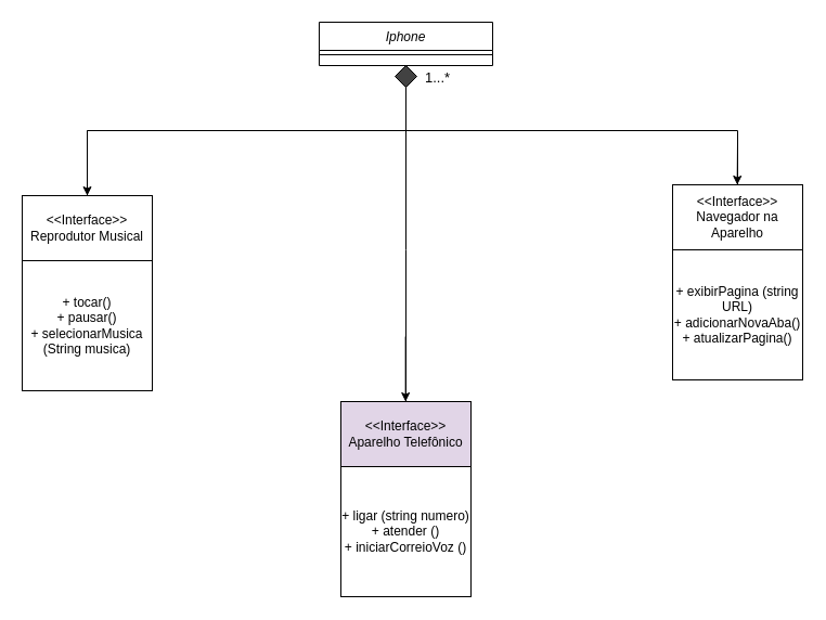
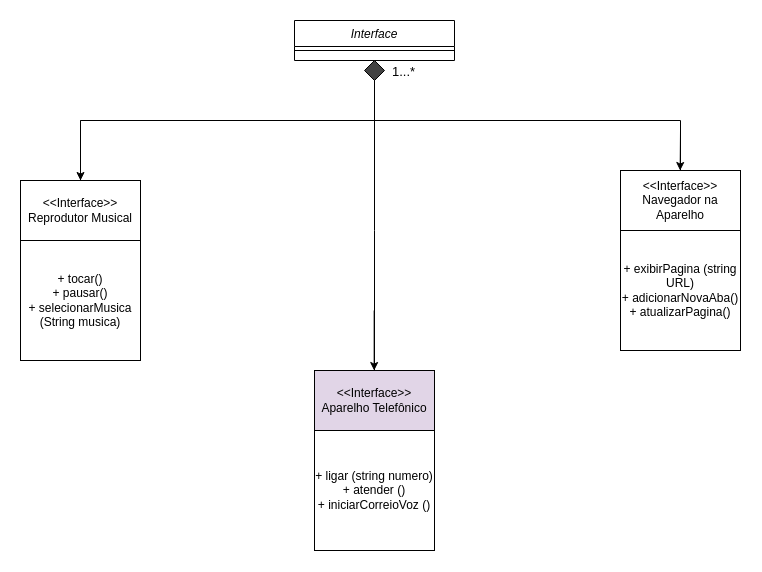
  <mxCell id="0" />
  <mxCell id="1" parent="0" />
- <mxCell id="2" value="Iphone" style="swimlane;fontStyle=2;align=center;verticalAlign=top;childLayout=stackLayout;horizontal=1;startSize=26;horizontalStack=0;resizeParent=1;resizeLast=0;collapsible=1;marginBottom=0;rounded=0;shadow=0;strokeWidth=1;" parent="1" vertex="1"><mxGeometry x="294" y="20" width="160" height="40" as="geometry"><mxRectangle x="230" y="140" width="160" height="26" as="alternateBounds" /></mxGeometry></mxCell>
+ <mxCell id="2" value="Interface" style="swimlane;fontStyle=2;align=center;verticalAlign=top;childLayout=stackLayout;horizontal=1;startSize=26;horizontalStack=0;resizeParent=1;resizeLast=0;collapsible=1;marginBottom=0;rounded=0;shadow=0;strokeWidth=1;" parent="1" vertex="1"><mxGeometry x="294" y="20" width="160" height="40" as="geometry"><mxRectangle x="230" y="140" width="160" height="26" as="alternateBounds" /></mxGeometry></mxCell>
  <mxCell id="3" value="" style="line;html=1;strokeWidth=1;align=left;verticalAlign=middle;spacingTop=-1;spacingLeft=3;spacingRight=3;rotatable=0;labelPosition=right;points=[];portConstraint=eastwest;" parent="2" vertex="1"><mxGeometry y="26" width="160" height="8" as="geometry" /></mxCell>
  <mxCell id="4" value="" style="endArrow=block;endSize=10;endFill=0;shadow=0;strokeWidth=1;rounded=0;curved=0;edgeStyle=elbowEdgeStyle;elbow=vertical;" parent="1" target="2" edge="1"><mxGeometry width="160" relative="1" as="geometry"><mxPoint x="80" y="180" as="sourcePoint" /><mxPoint x="160" y="183" as="targetPoint" /></mxGeometry></mxCell>
  <mxCell id="5" value="" style="endArrow=block;endSize=10;endFill=0;shadow=0;strokeWidth=1;rounded=0;curved=0;edgeStyle=elbowEdgeStyle;elbow=vertical;" parent="1" target="2" edge="1"><mxGeometry width="160" relative="1" as="geometry"><mxPoint x="374" y="400" as="sourcePoint" /><mxPoint x="270" y="251" as="targetPoint" /></mxGeometry></mxCell>
  <mxCell id="6" value="" style="endArrow=open;shadow=0;strokeWidth=1;rounded=0;curved=0;endFill=1;edgeStyle=elbowEdgeStyle;elbow=vertical;" parent="1" source="15" edge="1"><mxGeometry x="0.5" y="41" relative="1" as="geometry"><mxPoint x="340" y="172" as="sourcePoint" /><mxPoint x="680" y="180" as="targetPoint" /><mxPoint x="-40" y="32" as="offset" /><Array as="points"><mxPoint x="440" y="120" /></Array></mxGeometry></mxCell>
  <mxCell id="7" value="&amp;lt;&amp;lt;Interface&amp;gt;&amp;gt;&lt;div&gt;Reprodutor Musical&lt;br&gt;&lt;/div&gt;" style="rounded=0;whiteSpace=wrap;html=1;" vertex="1" parent="1"><mxGeometry x="20" y="180" width="120" height="60" as="geometry" /></mxCell>
  <mxCell id="8" value="+ tocar()&lt;div&gt;+ pausar()&lt;/div&gt;&lt;div&gt;+&amp;nbsp;selecionarMusica&lt;/div&gt;&lt;div&gt;(String musica)&lt;/div&gt;" style="whiteSpace=wrap;html=1;aspect=fixed;" vertex="1" parent="1"><mxGeometry x="20" y="240" width="120" height="120" as="geometry" /></mxCell>
  <mxCell id="9" value="&amp;lt;&amp;lt;Interface&amp;gt;&amp;gt;&lt;div&gt;Aparelho Telefônico&lt;/div&gt;" style="rounded=0;whiteSpace=wrap;html=1;fillColor=#e1d5e7;" vertex="1" parent="1"><mxGeometry x="314" y="370" width="120" height="60" as="geometry" /></mxCell>
  <mxCell id="10" value="+ ligar (string numero)&lt;div&gt;+ atender ()&lt;/div&gt;&lt;div&gt;+ iniciarCorreioVoz ()&lt;/div&gt;" style="whiteSpace=wrap;html=1;aspect=fixed;" vertex="1" parent="1"><mxGeometry x="314" y="430" width="120" height="120" as="geometry" /></mxCell>
  <mxCell id="11" value="&amp;lt;&amp;lt;Interface&amp;gt;&amp;gt;&lt;div&gt;Navegador na Aparelho&lt;/div&gt;" style="rounded=0;whiteSpace=wrap;html=1;" vertex="1" parent="1"><mxGeometry x="620" y="170" width="120" height="60" as="geometry" /></mxCell>
  <mxCell id="12" value="+ exibirPagina (string URL)&lt;div&gt;+ adicionarNovaAba()&lt;/div&gt;&lt;div&gt;+ atualizarPagina()&lt;/div&gt;" style="whiteSpace=wrap;html=1;aspect=fixed;" vertex="1" parent="1"><mxGeometry x="620" y="230" width="120" height="120" as="geometry" /></mxCell>
  <mxCell id="13" value="" style="endArrow=open;shadow=0;strokeWidth=1;rounded=0;curved=0;endFill=1;edgeStyle=elbowEdgeStyle;elbow=vertical;" edge="1" parent="1" source="2" target="15"><mxGeometry x="0.5" y="41" relative="1" as="geometry"><mxPoint x="374" y="60" as="sourcePoint" /><mxPoint x="680" y="180" as="targetPoint" /><mxPoint x="-40" y="32" as="offset" /></mxGeometry></mxCell>
  <mxCell id="14" value="1...*" style="resizable=0;align=left;verticalAlign=bottom;labelBackgroundColor=none;fontSize=13;" connectable="0" vertex="1" parent="13"><mxGeometry x="-1" relative="1" as="geometry"><mxPoint x="16" y="20" as="offset" /></mxGeometry></mxCell>
  <mxCell id="15" value="" style="rhombus;whiteSpace=wrap;html=1;strokeColor=default;fillColor=#424242;" vertex="1" parent="1"><mxGeometry x="364" y="60" width="20" height="20" as="geometry" /></mxCell>
  <mxCell id="16" value="" style="endArrow=classic;html=1;rounded=0;entryX=0.5;entryY=0;entryDx=0;entryDy=0;" edge="1" parent="1" target="7"><mxGeometry width="50" height="50" relative="1" as="geometry"><mxPoint x="80" y="120" as="sourcePoint" /><mxPoint x="120" y="90" as="targetPoint" /></mxGeometry></mxCell>
  <mxCell id="17" value="" style="endArrow=classic;html=1;rounded=0;entryX=0.5;entryY=0;entryDx=0;entryDy=0;" edge="1" parent="1"><mxGeometry width="50" height="50" relative="1" as="geometry"><mxPoint x="373.66" y="310" as="sourcePoint" /><mxPoint x="373.66" y="370" as="targetPoint" /></mxGeometry></mxCell>
  <mxCell id="18" value="" style="endArrow=classic;html=1;rounded=0;entryX=0.5;entryY=0;entryDx=0;entryDy=0;" edge="1" parent="1"><mxGeometry width="50" height="50" relative="1" as="geometry"><mxPoint x="680" y="130" as="sourcePoint" /><mxPoint x="679.66" y="170" as="targetPoint" /></mxGeometry></mxCell>
